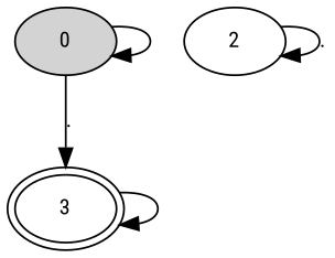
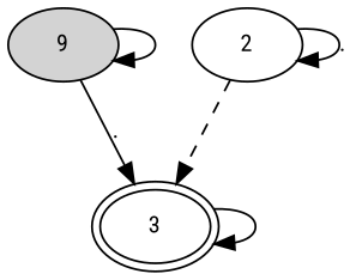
  digraph {
    fontname="Roboto Condensed"
    rankdir=TB
    node [fillcolor=white fontname="Roboto Condensed" fontsize=12 peripheries=1 shape=ellipse style=filled]
    edge [fontname="Roboto Condensed" fontsize=12]
-   0 [fillcolor="#d3d3d3ff"]
+   0 [fillcolor="#d3d3d3ff" label=9]
    3 [peripheries=2]
    2
    0 -> 0
    0 -> 3 [label="."]
    3 -> 3
+   2 -> 3 [style=dashed]
    2 -> 2 [label="."]
  }
